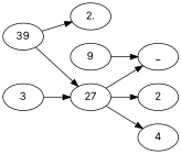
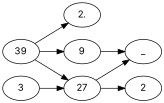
  digraph {
    fontname=Inter
    rankdir=LR
    node [fontname=Inter]
    edge [fontname=Inter]
    n1 [label=39]
    n2 [label=2.]
    n3 [label=27]
    n4 [label=9]
    n5 [label=_]
    n6 [label=2]
-   n7 [label=4]
    n8 [label=3]
    n1 -> n2
    n1 -> n3
+   n1 -> n4
    n3 -> n5
    n3 -> n6
-   n3 -> n7
    n4 -> n5
    n8 -> n3
  }
